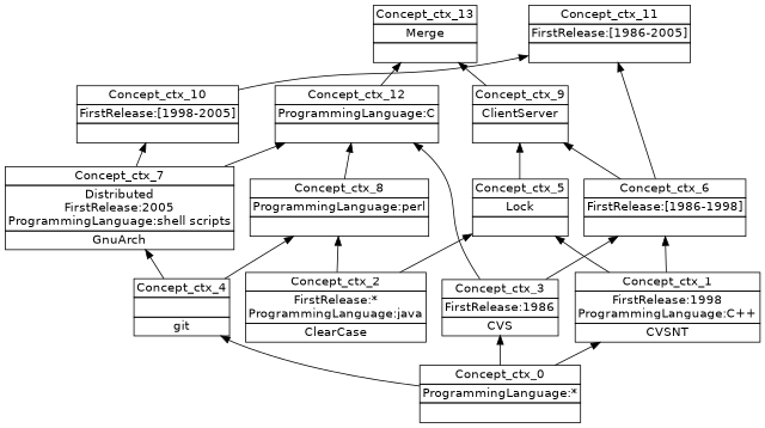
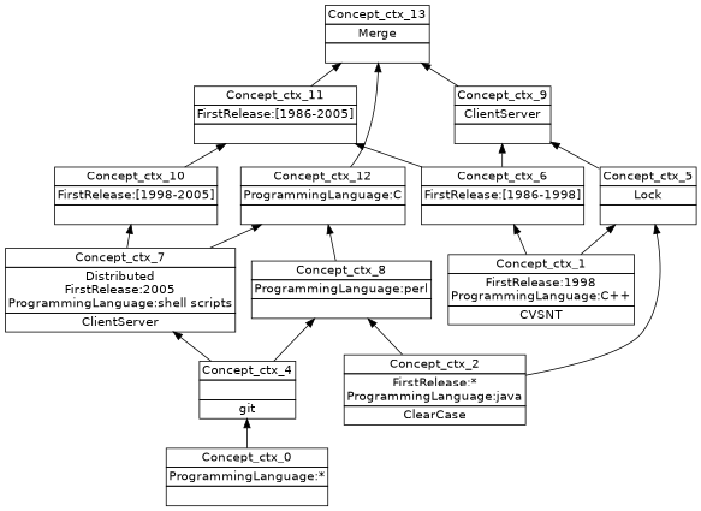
  digraph {
    nodesep=0.2
    rankdir=BT
    ranksep=0.3
    node [fontname="DejaVu Sans" margin="0.03,0.03" shape=none]
    edge [headport=p tailport=p]
-   n1 [label=<<table border="0" cellborder="1" cellspacing="0" port="p"><tr><td>Concept_ctx_3</td></tr><tr><td>FirstRelease:1986<br/></td></tr><tr><td>CVS<br/></td></tr></table>>]
    n2 [label=<<table border="0" cellborder="1" cellspacing="0" port="p"><tr><td>Concept_ctx_6</td></tr><tr><td>FirstRelease:[1986-1998]<br/></td></tr><tr><td><br/></td></tr></table>>]
    n3 [label=<<table border="0" cellborder="1" cellspacing="0" port="p"><tr><td>Concept_ctx_12</td></tr><tr><td>ProgrammingLanguage:C<br/></td></tr><tr><td><br/></td></tr></table>>]
    n4 [label=<<table border="0" cellborder="1" cellspacing="0" port="p"><tr><td>Concept_ctx_9</td></tr><tr><td>ClientServer<br/></td></tr><tr><td><br/></td></tr></table>>]
    n5 [label=<<table border="0" cellborder="1" cellspacing="0" port="p"><tr><td>Concept_ctx_11</td></tr><tr><td>FirstRelease:[1986-2005]<br/></td></tr><tr><td><br/></td></tr></table>>]
    n6 [label=<<table border="0" cellborder="1" cellspacing="0" port="p"><tr><td>Concept_ctx_13</td></tr><tr><td>Merge<br/></td></tr><tr><td><br/></td></tr></table>>]
    n7 [label=<<table border="0" cellborder="1" cellspacing="0" port="p"><tr><td>Concept_ctx_1</td></tr><tr><td>FirstRelease:1998<br/>ProgrammingLanguage:C++<br/></td></tr><tr><td>CVSNT<br/></td></tr></table>>]
    n8 [label=<<table border="0" cellborder="1" cellspacing="0" port="p"><tr><td>Concept_ctx_5</td></tr><tr><td>Lock<br/></td></tr><tr><td><br/></td></tr></table>>]
    n9 [label=<<table border="0" cellborder="1" cellspacing="0" port="p"><tr><td>Concept_ctx_10</td></tr><tr><td>FirstRelease:[1998-2005]<br/></td></tr><tr><td><br/></td></tr></table>>]
    n10 [label=<<table border="0" cellborder="1" cellspacing="0" port="p"><tr><td>Concept_ctx_2</td></tr><tr><td>FirstRelease:*<br/>ProgrammingLanguage:java<br/></td></tr><tr><td>ClearCase<br/></td></tr></table>>]
    n11 [label=<<table border="0" cellborder="1" cellspacing="0" port="p"><tr><td>Concept_ctx_8</td></tr><tr><td>ProgrammingLanguage:perl<br/></td></tr><tr><td><br/></td></tr></table>>]
    n12 [label=<<table border="0" cellborder="1" cellspacing="0" port="p"><tr><td>Concept_ctx_4</td></tr><tr><td><br/></td></tr><tr><td>git<br/></td></tr></table>>]
-   n13 [label=<<table border="0" cellborder="1" cellspacing="0" port="p"><tr><td>Concept_ctx_7</td></tr><tr><td>Distributed<br/>FirstRelease:2005<br/>ProgrammingLanguage:shell scripts<br/></td></tr><tr><td>GnuArch<br/></td></tr></table>>]
+   n13 [label=<<table border="0" cellborder="1" cellspacing="0" port="p"><tr><td>Concept_ctx_7</td></tr><tr><td>Distributed<br/>FirstRelease:2005<br/>ProgrammingLanguage:shell scripts<br/></td></tr><tr><td>ClientServer<br/></td></tr></table>>]
    n14 [label=<<table border="0" cellborder="1" cellspacing="0" port="p"><tr><td>Concept_ctx_0</td></tr><tr><td>ProgrammingLanguage:*<br/></td></tr><tr><td><br/></td></tr></table>>]
-   n1 -> n2
-   n1 -> n3
    n2 -> n4
    n2 -> n5
    n3 -> n6
    n4 -> n6
+   n5 -> n6
    n7 -> n2
    n7 -> n8
    n8 -> n4
    n9 -> n5
    n10 -> n8
    n10 -> n11
    n11 -> n3
    n12 -> n11
    n12 -> n13
    n13 -> n3
    n13 -> n9
-   n14 -> n1
-   n14 -> n7
    n14 -> n12
  }
